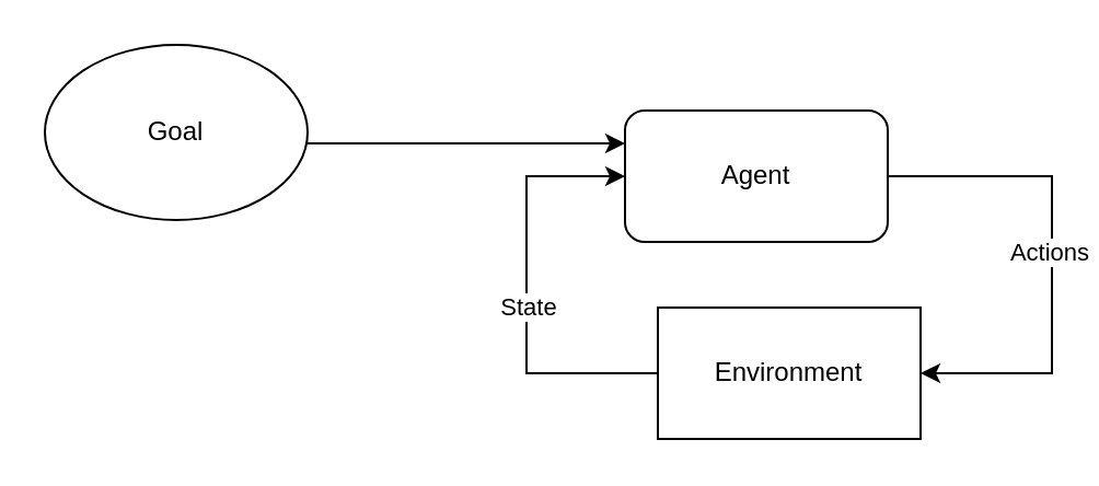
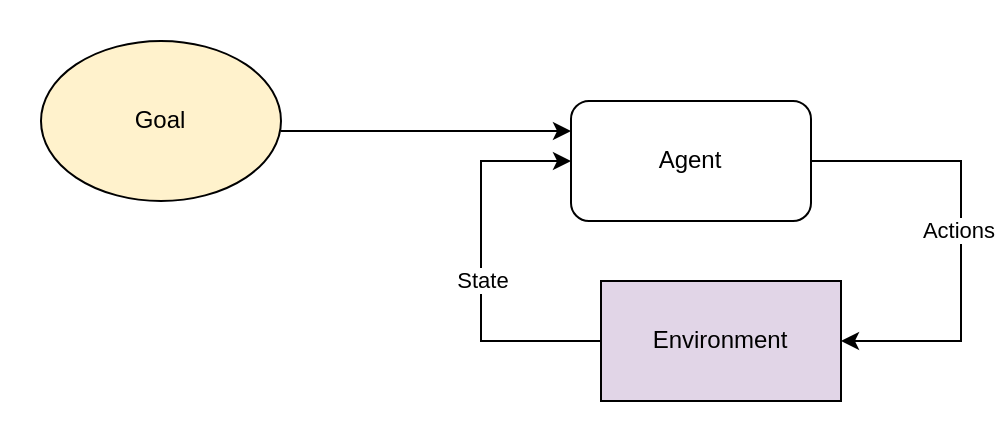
  <mxCell id="0" />
  <mxCell id="1" parent="0" />
  <mxCell id="2" style="edgeStyle=orthogonalEdgeStyle;rounded=0;orthogonalLoop=1;jettySize=auto;html=1;entryX=1;entryY=0.5;entryDx=0;entryDy=0;exitX=1;exitY=0.5;exitDx=0;exitDy=0;" edge="1" parent="1" source="4" target="7"><mxGeometry relative="1" as="geometry"><Array as="points"><mxPoint x="480" y="80" /><mxPoint x="480" y="170" /></Array></mxGeometry></mxCell>
  <mxCell id="3" value="Actions" style="edgeLabel;html=1;align=center;verticalAlign=middle;resizable=0;points=[];" vertex="1" connectable="0" parent="2"><mxGeometry x="-0.031" y="-2" relative="1" as="geometry"><mxPoint as="offset" /></mxGeometry></mxCell>
  <mxCell id="4" value="Agent" style="rounded=1;whiteSpace=wrap;html=1;" vertex="1" parent="1"><mxGeometry x="285" y="50" width="120" height="60" as="geometry" /></mxCell>
  <mxCell id="5" style="edgeStyle=orthogonalEdgeStyle;rounded=0;orthogonalLoop=1;jettySize=auto;html=1;entryX=0;entryY=0.5;entryDx=0;entryDy=0;exitX=0;exitY=0.5;exitDx=0;exitDy=0;" edge="1" parent="1" source="7" target="4"><mxGeometry relative="1" as="geometry"><Array as="points"><mxPoint x="240" y="170" /><mxPoint x="240" y="80" /></Array></mxGeometry></mxCell>
  <mxCell id="6" value="State" style="edgeLabel;html=1;align=center;verticalAlign=middle;resizable=0;points=[];" vertex="1" connectable="0" parent="5"><mxGeometry x="0.262" y="-3" relative="1" as="geometry"><mxPoint x="-3" y="32" as="offset" /></mxGeometry></mxCell>
- <mxCell id="7" value="Environment" style="rounded=0;whiteSpace=wrap;html=1;" vertex="1" parent="1"><mxGeometry x="300" y="140" width="120" height="60" as="geometry" /></mxCell>
+ <mxCell id="7" value="Environment" style="rounded=0;whiteSpace=wrap;html=1;fillColor=#e1d5e7;" vertex="1" parent="1"><mxGeometry x="300" y="140" width="120" height="60" as="geometry" /></mxCell>
  <mxCell id="8" value="" style="endArrow=classic;html=1;rounded=0;entryX=0;entryY=0.25;entryDx=0;entryDy=0;" edge="1" parent="1" target="4"><mxGeometry width="50" height="50" relative="1" as="geometry"><mxPoint x="140" y="65" as="sourcePoint" /><mxPoint x="190" y="40" as="targetPoint" /></mxGeometry></mxCell>
- <mxCell id="9" value="Goal" style="ellipse;whiteSpace=wrap;html=1;" vertex="1" parent="1"><mxGeometry x="20" y="20" width="120" height="80" as="geometry" /></mxCell>
+ <mxCell id="9" value="Goal" style="ellipse;whiteSpace=wrap;html=1;fillColor=#fff2cc;" vertex="1" parent="1"><mxGeometry x="20" y="20" width="120" height="80" as="geometry" /></mxCell>
